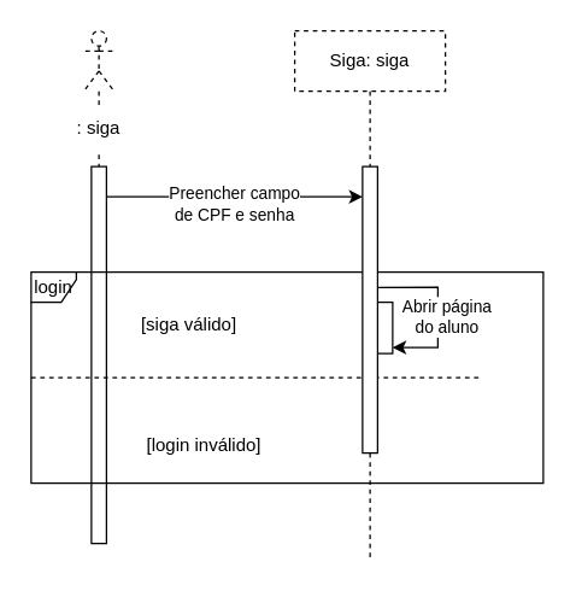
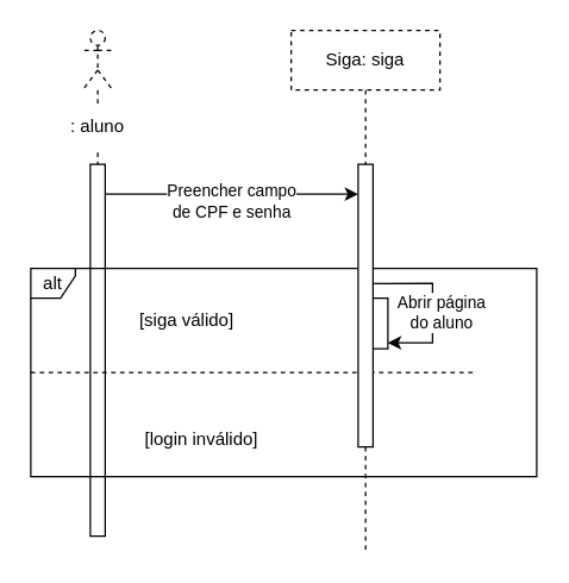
  <mxCell id="0" />
  <mxCell id="1" parent="0" />
  <mxCell id="2" value="" style="shape=umlLifeline;participant=umlActor;perimeter=lifelinePerimeter;whiteSpace=wrap;html=1;container=1;collapsible=0;recursiveResize=0;verticalAlign=top;spacingTop=36;outlineConnect=0;dashed=1;" vertex="1" parent="1"><mxGeometry x="55" y="20" width="20" height="300" as="geometry" /></mxCell>
  <mxCell id="3" value="Siga: siga" style="shape=umlLifeline;perimeter=lifelinePerimeter;whiteSpace=wrap;html=1;container=1;collapsible=0;recursiveResize=0;outlineConnect=0;dashed=1;" vertex="1" parent="1"><mxGeometry x="195" y="20" width="100" height="350" as="geometry" /></mxCell>
  <mxCell id="4" value="" style="edgeStyle=orthogonalEdgeStyle;rounded=0;orthogonalLoop=1;jettySize=auto;html=1;" edge="1" parent="1" source="6" target="13"><mxGeometry relative="1" as="geometry"><Array as="points"><mxPoint x="110" y="130" /><mxPoint x="110" y="130" /></Array></mxGeometry></mxCell>
  <mxCell id="5" value="Preencher campo&lt;br&gt;de CPF e senha" style="edgeLabel;html=1;align=center;verticalAlign=middle;resizable=0;points=[];" vertex="1" connectable="0" parent="4"><mxGeometry x="-0.277" y="-3" relative="1" as="geometry"><mxPoint x="23" y="1" as="offset" /></mxGeometry></mxCell>
  <mxCell id="6" value="" style="html=1;points=[];perimeter=orthogonalPerimeter;" vertex="1" parent="1"><mxGeometry x="60" y="110" width="10" height="250" as="geometry" /></mxCell>
- <mxCell id="7" value="login" style="shape=umlFrame;whiteSpace=wrap;html=1;width=30;height=20;" vertex="1" parent="1"><mxGeometry x="20" y="180" width="340" height="140" as="geometry" /></mxCell>
+ <mxCell id="7" value="alt" style="shape=umlFrame;whiteSpace=wrap;html=1;width=30;height=20;" vertex="1" parent="1"><mxGeometry x="20" y="180" width="340" height="140" as="geometry" /></mxCell>
  <mxCell id="8" value="" style="line;strokeWidth=1;fillColor=none;align=left;verticalAlign=middle;spacingTop=-1;spacingLeft=3;spacingRight=3;rotatable=0;labelPosition=right;points=[];portConstraint=eastwest;dashed=1;" vertex="1" parent="1"><mxGeometry x="20" y="246" width="300" height="8" as="geometry" /></mxCell>
  <mxCell id="9" value="[siga válido]" style="text;html=1;strokeColor=none;fillColor=none;align=center;verticalAlign=middle;whiteSpace=wrap;rounded=0;dashed=1;" vertex="1" parent="1"><mxGeometry x="80" y="200" width="90" height="30" as="geometry" /></mxCell>
  <mxCell id="10" value="[login inválido]" style="text;html=1;strokeColor=none;fillColor=none;align=center;verticalAlign=middle;whiteSpace=wrap;rounded=0;dashed=1;" vertex="1" parent="1"><mxGeometry x="90" y="280" width="90" height="30" as="geometry" /></mxCell>
- <mxCell id="11" value=": siga" style="text;html=1;strokeColor=none;fillColor=default;align=center;verticalAlign=middle;whiteSpace=wrap;rounded=0;dashed=1;" vertex="1" parent="1"><mxGeometry x="35" y="70" width="60" height="30" as="geometry" /></mxCell>
+ <mxCell id="11" value=": aluno" style="text;html=1;strokeColor=none;fillColor=default;align=center;verticalAlign=middle;whiteSpace=wrap;rounded=0;dashed=1;" vertex="1" parent="1"><mxGeometry x="35" y="70" width="60" height="30" as="geometry" /></mxCell>
  <mxCell id="12" value="" style="html=1;points=[];perimeter=orthogonalPerimeter;" vertex="1" parent="1"><mxGeometry x="250" y="200" width="10" height="34" as="geometry" /></mxCell>
  <mxCell id="13" value="" style="html=1;points=[];perimeter=orthogonalPerimeter;" vertex="1" parent="1"><mxGeometry x="240" y="110" width="10" height="190" as="geometry" /></mxCell>
  <mxCell id="14" value="" style="endArrow=classic;html=1;rounded=0;exitX=1.057;exitY=0.422;exitDx=0;exitDy=0;exitPerimeter=0;" edge="1" parent="1" source="13"><mxGeometry width="50" height="50" relative="1" as="geometry"><mxPoint x="330" y="220" as="sourcePoint" /><mxPoint x="260" y="230" as="targetPoint" /><Array as="points"><mxPoint x="290" y="190" /><mxPoint x="290" y="205" /><mxPoint x="290" y="217" /><mxPoint x="290" y="230" /><mxPoint x="270" y="230" /></Array></mxGeometry></mxCell>
  <mxCell id="15" value="Abrir página&lt;br&gt;do aluno" style="edgeLabel;html=1;align=center;verticalAlign=middle;resizable=0;points=[];" vertex="1" connectable="0" parent="14"><mxGeometry x="0.053" relative="1" as="geometry"><mxPoint x="5" y="1" as="offset" /></mxGeometry></mxCell>
